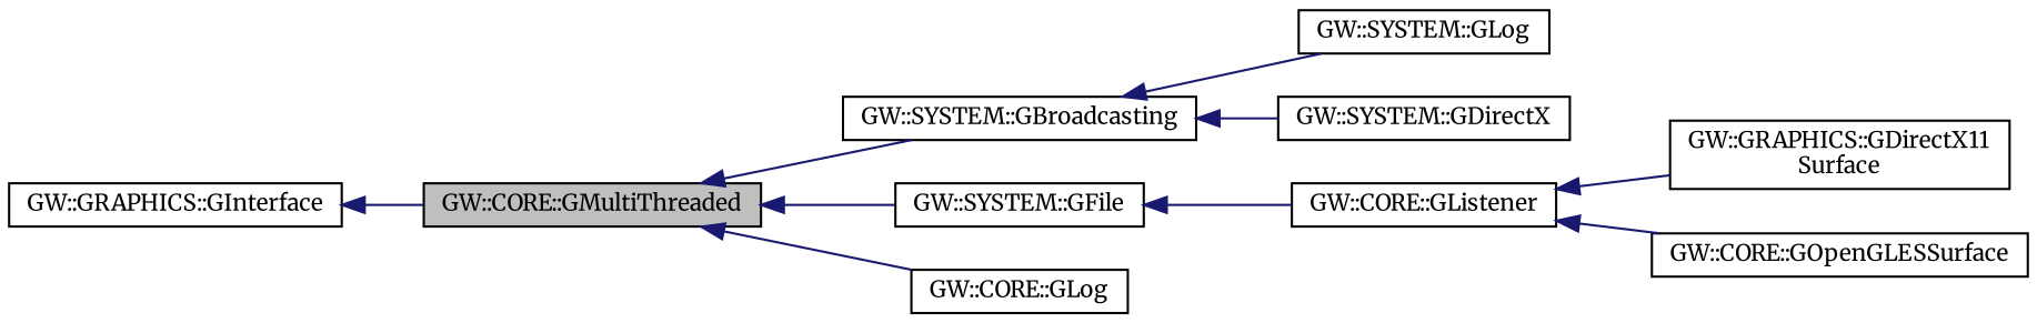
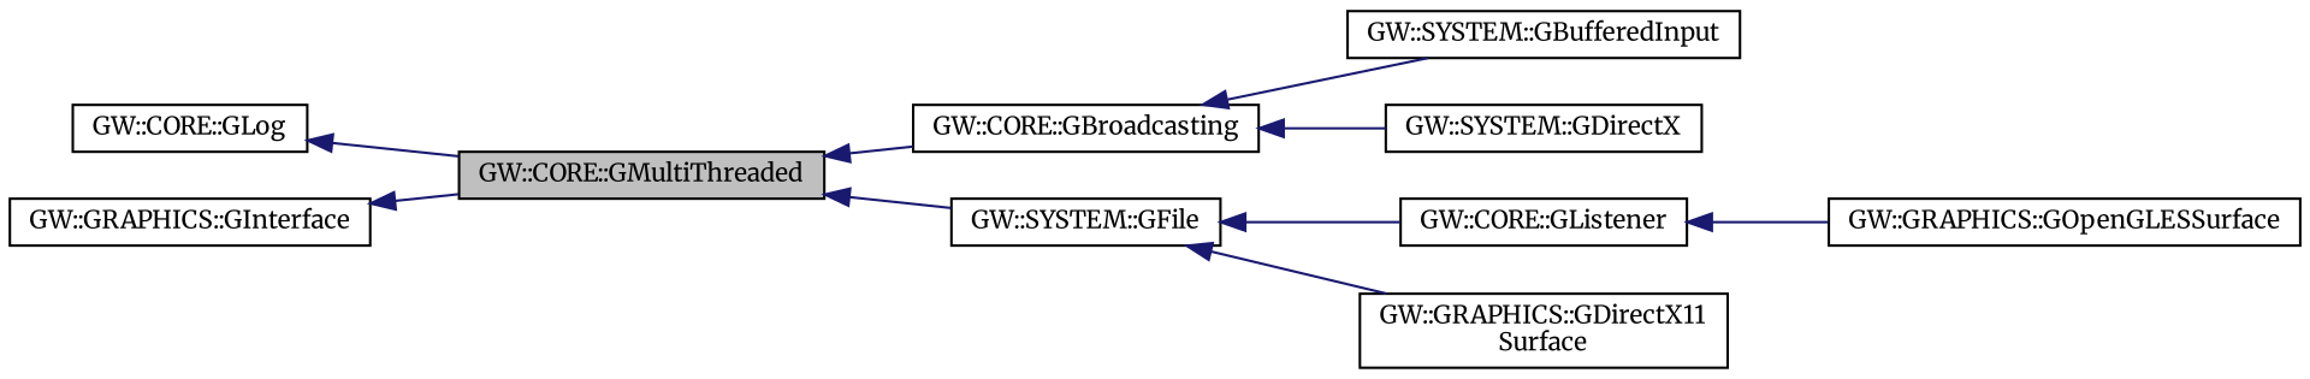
  digraph {
    fontname=Merriweather
    rankdir=LR
    node [color=black fillcolor=white fontname=Merriweather fontsize=10 shape=record style=filled]
    edge [color=midnightblue dir=back fontname=Merriweather fontsize=10 labelfontname=Helvetica labelfontsize=10 style=solid]
    n1 [fillcolor=grey75 fontcolor=black height=0.2 label="GW::CORE::GMultiThreaded" width=0.4]
-   n2 [height=0.2 label="GW::SYSTEM::GBroadcasting" width=0.4]
+   n2 [height=0.2 label="GW::CORE::GBroadcasting" width=0.4]
    n3 [height=0.2 label="GW::SYSTEM::GFile" width=0.4]
    n4 [height=0.2 label="GW::CORE::GLog" width=0.4]
-   n5 [height=0.2 label="GW::SYSTEM::GLog" width=0.4]
+   n5 [height=0.2 label="GW::SYSTEM::GBufferedInput" width=0.4]
    n6 [height=0.2 label="GW::SYSTEM::GDirectX" width=0.4]
    n7 [height=0.2 label="GW::CORE::GListener" width=0.4]
    n8 [height=0.2 label="GW::GRAPHICS::GDirectX11\lSurface" width=0.4]
-   n9 [height=0.2 label="GW::CORE::GOpenGLESSurface" width=0.4]
+   n9 [height=0.2 label="GW::GRAPHICS::GOpenGLESSurface" width=0.4]
    n10 [height=0.2 label="GW::GRAPHICS::GInterface" width=0.4]
    n1 -> n2
    n1 -> n3
-   n1 -> n4
+   n4 -> n1
    n2 -> n5
    n2 -> n6
    n3 -> n7
-   n7 -> n8
+   n3 -> n8
    n7 -> n9
    n10 -> n1
  }
